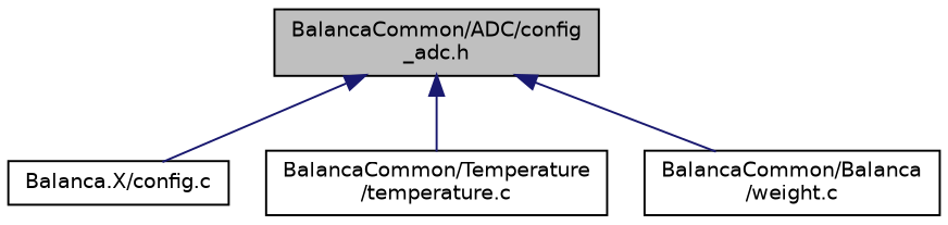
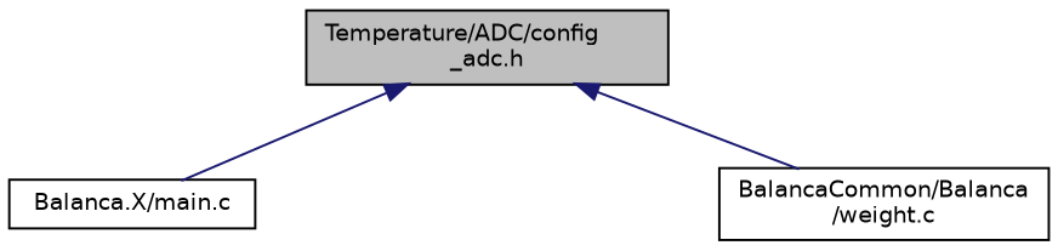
  digraph {
    node [color=black fillcolor=white fontname=Helvetica fontsize=10 shape=record style=filled]
    edge [color=midnightblue dir=back fontname=Helvetica fontsize=10 labelfontname=Helvetica labelfontsize=10 style=solid]
-   n1 [fillcolor=grey75 fontcolor=black height=0.2 label="BalancaCommon/ADC/config\l_adc.h" width=0.4]
-   n2 [height=0.2 label="Balanca.X/config.c" width=0.4]
-   n3 [height=0.2 label="BalancaCommon/Temperature\l/temperature.c" width=0.4]
+   n1 [fillcolor=grey75 fontcolor=black height=0.2 label="Temperature/ADC/config\l_adc.h" width=0.4]
+   n2 [height=0.2 label="Balanca.X/main.c" width=0.4]
    n4 [height=0.2 label="BalancaCommon/Balanca\l/weight.c" width=0.4]
    n1 -> n2
-   n1 -> n3
    n1 -> n4
  }
